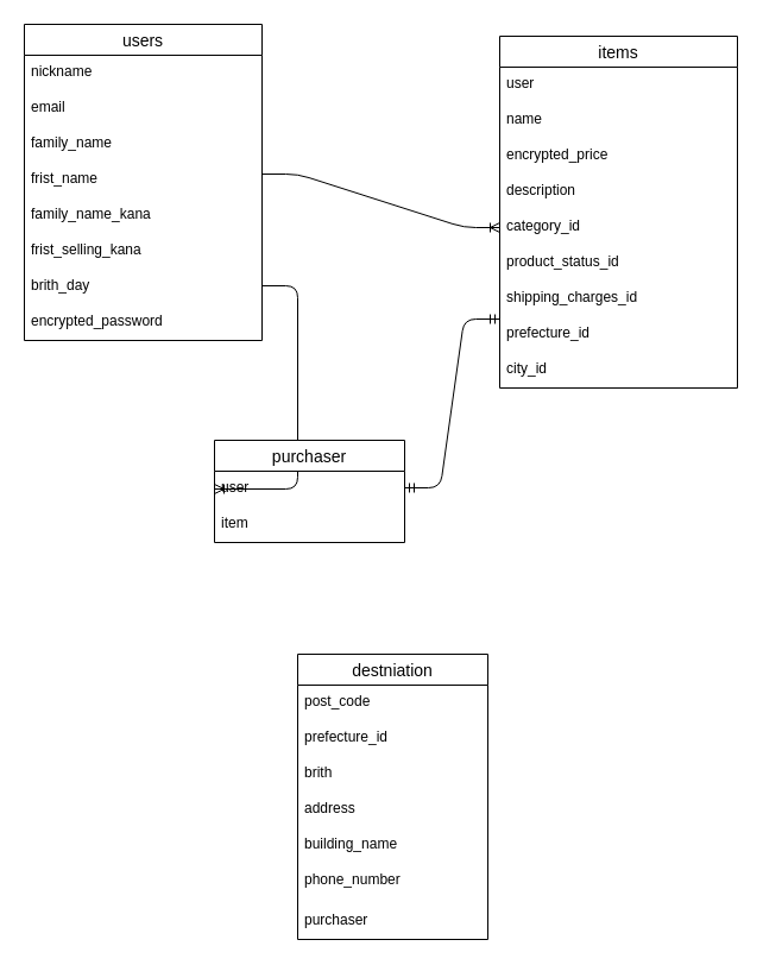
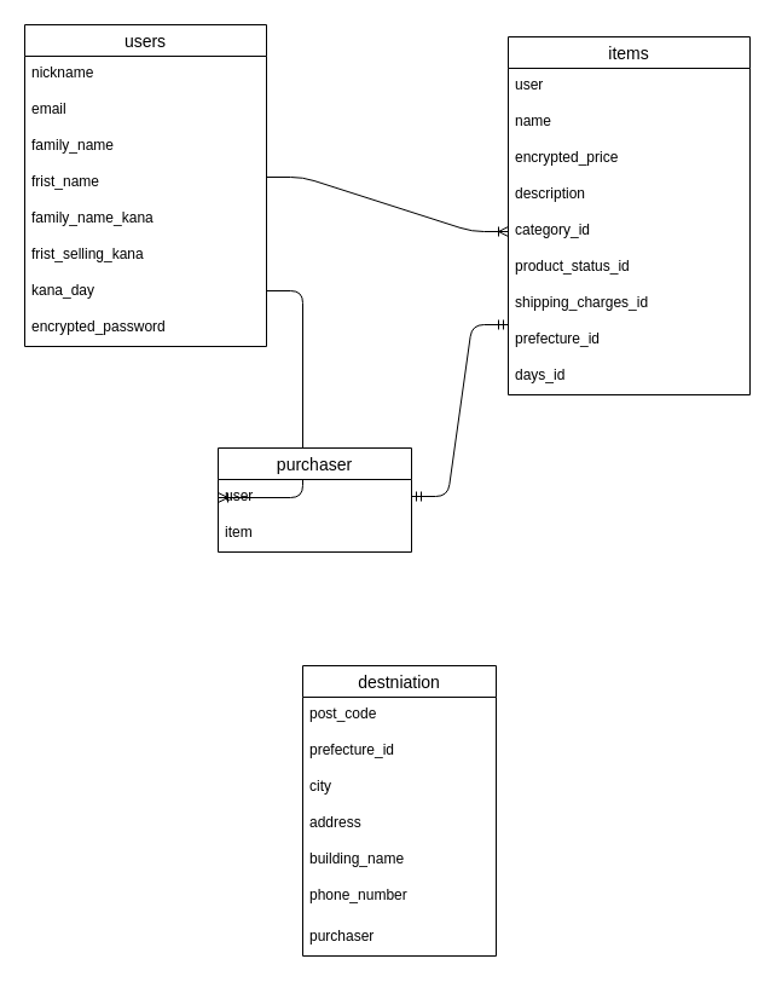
  <mxCell id="0" />
  <mxCell id="1" parent="0" />
  <mxCell id="2" value="users" style="swimlane;fontStyle=0;childLayout=stackLayout;horizontal=1;startSize=26;horizontalStack=0;resizeParent=1;resizeParentMax=0;resizeLast=0;collapsible=1;marginBottom=0;align=center;fontSize=14;" parent="1" vertex="1"><mxGeometry x="20" y="20" width="200" height="266" as="geometry" /></mxCell>
  <mxCell id="3" value="nickname" style="text;strokeColor=none;fillColor=none;spacingLeft=4;spacingRight=4;overflow=hidden;rotatable=0;points=[[0,0.5],[1,0.5]];portConstraint=eastwest;fontSize=12;" parent="2" vertex="1"><mxGeometry y="26" width="200" height="30" as="geometry" /></mxCell>
  <mxCell id="4" value="email" style="text;strokeColor=none;fillColor=none;spacingLeft=4;spacingRight=4;overflow=hidden;rotatable=0;points=[[0,0.5],[1,0.5]];portConstraint=eastwest;fontSize=12;" parent="2" vertex="1"><mxGeometry y="56" width="200" height="30" as="geometry" /></mxCell>
  <mxCell id="5" value="family_name" style="text;strokeColor=none;fillColor=none;spacingLeft=4;spacingRight=4;overflow=hidden;rotatable=0;points=[[0,0.5],[1,0.5]];portConstraint=eastwest;fontSize=12;" parent="2" vertex="1"><mxGeometry y="86" width="200" height="30" as="geometry" /></mxCell>
  <mxCell id="6" value="frist_name" style="text;strokeColor=none;fillColor=none;spacingLeft=4;spacingRight=4;overflow=hidden;rotatable=0;points=[[0,0.5],[1,0.5]];portConstraint=eastwest;fontSize=12;" vertex="1" parent="2"><mxGeometry y="116" width="200" height="30" as="geometry" /></mxCell>
  <mxCell id="7" value="family_name_kana" style="text;strokeColor=none;fillColor=none;spacingLeft=4;spacingRight=4;overflow=hidden;rotatable=0;points=[[0,0.5],[1,0.5]];portConstraint=eastwest;fontSize=12;" vertex="1" parent="2"><mxGeometry y="146" width="200" height="30" as="geometry" /></mxCell>
  <mxCell id="8" value="frist_selling_kana" style="text;strokeColor=none;fillColor=none;spacingLeft=4;spacingRight=4;overflow=hidden;rotatable=0;points=[[0,0.5],[1,0.5]];portConstraint=eastwest;fontSize=12;" vertex="1" parent="2"><mxGeometry y="176" width="200" height="30" as="geometry" /></mxCell>
- <mxCell id="9" value="brith_day" style="text;strokeColor=none;fillColor=none;spacingLeft=4;spacingRight=4;overflow=hidden;rotatable=0;points=[[0,0.5],[1,0.5]];portConstraint=eastwest;fontSize=12;" vertex="1" parent="2"><mxGeometry y="206" width="200" height="30" as="geometry" /></mxCell>
+ <mxCell id="9" value="kana_day" style="text;strokeColor=none;fillColor=none;spacingLeft=4;spacingRight=4;overflow=hidden;rotatable=0;points=[[0,0.5],[1,0.5]];portConstraint=eastwest;fontSize=12;" vertex="1" parent="2"><mxGeometry y="206" width="200" height="30" as="geometry" /></mxCell>
  <mxCell id="10" value="encrypted_password" style="text;strokeColor=none;fillColor=none;spacingLeft=4;spacingRight=4;overflow=hidden;rotatable=0;points=[[0,0.5],[1,0.5]];portConstraint=eastwest;fontSize=12;" vertex="1" parent="2"><mxGeometry y="236" width="200" height="30" as="geometry" /></mxCell>
  <mxCell id="11" value="" style="edgeStyle=entityRelationEdgeStyle;fontSize=12;html=1;endArrow=ERoneToMany;entryX=0;entryY=0.5;entryDx=0;entryDy=0;" edge="1" parent="1" target="17"><mxGeometry width="100" height="100" relative="1" as="geometry"><mxPoint x="220" y="146" as="sourcePoint" /><mxPoint x="410" y="190" as="targetPoint" /></mxGeometry></mxCell>
  <mxCell id="12" value="items" style="swimlane;fontStyle=0;childLayout=stackLayout;horizontal=1;startSize=26;horizontalStack=0;resizeParent=1;resizeParentMax=0;resizeLast=0;collapsible=1;marginBottom=0;align=center;fontSize=14;" vertex="1" parent="1"><mxGeometry x="420" y="30" width="200" height="296" as="geometry" /></mxCell>
  <mxCell id="13" value="user" style="text;strokeColor=none;fillColor=none;spacingLeft=4;spacingRight=4;overflow=hidden;rotatable=0;points=[[0,0.5],[1,0.5]];portConstraint=eastwest;fontSize=12;" vertex="1" parent="12"><mxGeometry y="26" width="200" height="30" as="geometry" /></mxCell>
  <mxCell id="14" value="name" style="text;strokeColor=none;fillColor=none;spacingLeft=4;spacingRight=4;overflow=hidden;rotatable=0;points=[[0,0.5],[1,0.5]];portConstraint=eastwest;fontSize=12;" vertex="1" parent="12"><mxGeometry y="56" width="200" height="30" as="geometry" /></mxCell>
  <mxCell id="15" value="encrypted_price" style="text;strokeColor=none;fillColor=none;spacingLeft=4;spacingRight=4;overflow=hidden;rotatable=0;points=[[0,0.5],[1,0.5]];portConstraint=eastwest;fontSize=12;" vertex="1" parent="12"><mxGeometry y="86" width="200" height="30" as="geometry" /></mxCell>
  <mxCell id="16" value="description" style="text;strokeColor=none;fillColor=none;spacingLeft=4;spacingRight=4;overflow=hidden;rotatable=0;points=[[0,0.5],[1,0.5]];portConstraint=eastwest;fontSize=12;" vertex="1" parent="12"><mxGeometry y="116" width="200" height="30" as="geometry" /></mxCell>
  <mxCell id="17" value="category_id" style="text;strokeColor=none;fillColor=none;spacingLeft=4;spacingRight=4;overflow=hidden;rotatable=0;points=[[0,0.5],[1,0.5]];portConstraint=eastwest;fontSize=12;" vertex="1" parent="12"><mxGeometry y="146" width="200" height="30" as="geometry" /></mxCell>
  <mxCell id="18" value="product_status_id" style="text;strokeColor=none;fillColor=none;spacingLeft=4;spacingRight=4;overflow=hidden;rotatable=0;points=[[0,0.5],[1,0.5]];portConstraint=eastwest;fontSize=12;" vertex="1" parent="12"><mxGeometry y="176" width="200" height="30" as="geometry" /></mxCell>
  <mxCell id="19" value="shipping_charges_id" style="text;strokeColor=none;fillColor=none;spacingLeft=4;spacingRight=4;overflow=hidden;rotatable=0;points=[[0,0.5],[1,0.5]];portConstraint=eastwest;fontSize=12;" vertex="1" parent="12"><mxGeometry y="206" width="200" height="30" as="geometry" /></mxCell>
  <mxCell id="20" value="prefecture_id" style="text;strokeColor=none;fillColor=none;spacingLeft=4;spacingRight=4;overflow=hidden;rotatable=0;points=[[0,0.5],[1,0.5]];portConstraint=eastwest;fontSize=12;" vertex="1" parent="12"><mxGeometry y="236" width="200" height="30" as="geometry" /></mxCell>
- <mxCell id="21" value="city_id" style="text;strokeColor=none;fillColor=none;spacingLeft=4;spacingRight=4;overflow=hidden;rotatable=0;points=[[0,0.5],[1,0.5]];portConstraint=eastwest;fontSize=12;" vertex="1" parent="12"><mxGeometry y="266" width="200" height="30" as="geometry" /></mxCell>
+ <mxCell id="21" value="days_id" style="text;strokeColor=none;fillColor=none;spacingLeft=4;spacingRight=4;overflow=hidden;rotatable=0;points=[[0,0.5],[1,0.5]];portConstraint=eastwest;fontSize=12;" vertex="1" parent="12"><mxGeometry y="266" width="200" height="30" as="geometry" /></mxCell>
  <mxCell id="22" value="" style="edgeStyle=entityRelationEdgeStyle;fontSize=12;html=1;endArrow=ERoneToMany;entryX=0;entryY=0.5;entryDx=0;entryDy=0;" edge="1" parent="1" target="33"><mxGeometry width="100" height="100" relative="1" as="geometry"><mxPoint x="220" y="240" as="sourcePoint" /><mxPoint x="420" y="285" as="targetPoint" /></mxGeometry></mxCell>
  <mxCell id="23" value="destniation" style="swimlane;fontStyle=0;childLayout=stackLayout;horizontal=1;startSize=26;horizontalStack=0;resizeParent=1;resizeParentMax=0;resizeLast=0;collapsible=1;marginBottom=0;align=center;fontSize=14;" vertex="1" parent="1"><mxGeometry x="250" y="550" width="160" height="240" as="geometry" /></mxCell>
  <mxCell id="24" value="post_code" style="text;strokeColor=none;fillColor=none;spacingLeft=4;spacingRight=4;overflow=hidden;rotatable=0;points=[[0,0.5],[1,0.5]];portConstraint=eastwest;fontSize=12;" vertex="1" parent="23"><mxGeometry y="26" width="160" height="30" as="geometry" /></mxCell>
  <mxCell id="25" value="prefecture_id" style="text;strokeColor=none;fillColor=none;spacingLeft=4;spacingRight=4;overflow=hidden;rotatable=0;points=[[0,0.5],[1,0.5]];portConstraint=eastwest;fontSize=12;" vertex="1" parent="23"><mxGeometry y="56" width="160" height="30" as="geometry" /></mxCell>
- <mxCell id="26" value="brith" style="text;strokeColor=none;fillColor=none;spacingLeft=4;spacingRight=4;overflow=hidden;rotatable=0;points=[[0,0.5],[1,0.5]];portConstraint=eastwest;fontSize=12;" vertex="1" parent="23"><mxGeometry y="86" width="160" height="30" as="geometry" /></mxCell>
+ <mxCell id="26" value="city" style="text;strokeColor=none;fillColor=none;spacingLeft=4;spacingRight=4;overflow=hidden;rotatable=0;points=[[0,0.5],[1,0.5]];portConstraint=eastwest;fontSize=12;" vertex="1" parent="23"><mxGeometry y="86" width="160" height="30" as="geometry" /></mxCell>
  <mxCell id="27" value="address" style="text;strokeColor=none;fillColor=none;spacingLeft=4;spacingRight=4;overflow=hidden;rotatable=0;points=[[0,0.5],[1,0.5]];portConstraint=eastwest;fontSize=12;" vertex="1" parent="23"><mxGeometry y="116" width="160" height="30" as="geometry" /></mxCell>
  <mxCell id="28" value="building_name" style="text;strokeColor=none;fillColor=none;spacingLeft=4;spacingRight=4;overflow=hidden;rotatable=0;points=[[0,0.5],[1,0.5]];portConstraint=eastwest;fontSize=12;" vertex="1" parent="23"><mxGeometry y="146" width="160" height="30" as="geometry" /></mxCell>
  <mxCell id="29" value="phone_number" style="text;strokeColor=none;fillColor=none;spacingLeft=4;spacingRight=4;overflow=hidden;rotatable=0;points=[[0,0.5],[1,0.5]];portConstraint=eastwest;fontSize=12;" vertex="1" parent="23"><mxGeometry y="176" width="160" height="34" as="geometry" /></mxCell>
  <mxCell id="30" value="purchaser" style="text;strokeColor=none;fillColor=none;spacingLeft=4;spacingRight=4;overflow=hidden;rotatable=0;points=[[0,0.5],[1,0.5]];portConstraint=eastwest;fontSize=12;" vertex="1" parent="23"><mxGeometry y="210" width="160" height="30" as="geometry" /></mxCell>
  <mxCell id="31" value="" style="edgeStyle=entityRelationEdgeStyle;fontSize=12;html=1;endArrow=ERmandOne;startArrow=ERmandOne;" edge="1" parent="1"><mxGeometry width="100" height="100" relative="1" as="geometry"><mxPoint x="340" y="410" as="sourcePoint" /><mxPoint x="420" y="268" as="targetPoint" /></mxGeometry></mxCell>
  <mxCell id="32" value="purchaser" style="swimlane;fontStyle=0;childLayout=stackLayout;horizontal=1;startSize=26;horizontalStack=0;resizeParent=1;resizeParentMax=0;resizeLast=0;collapsible=1;marginBottom=0;align=center;fontSize=14;" vertex="1" parent="1"><mxGeometry x="180" y="370" width="160" height="86" as="geometry" /></mxCell>
  <mxCell id="33" value="user" style="text;strokeColor=none;fillColor=none;spacingLeft=4;spacingRight=4;overflow=hidden;rotatable=0;points=[[0,0.5],[1,0.5]];portConstraint=eastwest;fontSize=12;" vertex="1" parent="32"><mxGeometry y="26" width="160" height="30" as="geometry" /></mxCell>
  <mxCell id="34" value="item" style="text;strokeColor=none;fillColor=none;spacingLeft=4;spacingRight=4;overflow=hidden;rotatable=0;points=[[0,0.5],[1,0.5]];portConstraint=eastwest;fontSize=12;" vertex="1" parent="32"><mxGeometry y="56" width="160" height="30" as="geometry" /></mxCell>
